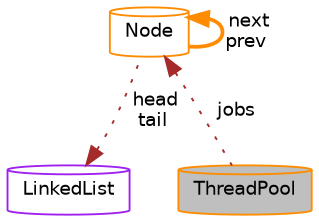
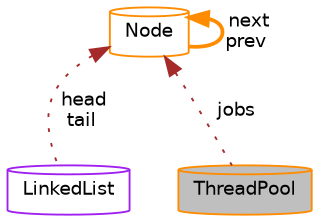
  digraph {
    node [color=darkorange fillcolor=white fontname=Helvetica fontsize=10 shape=cylinder style=filled]
    edge [color=brown dir=back fontname=Helvetica fontsize=10 labelfontname=Helvetica labelfontsize=10 style=dotted]
    n1 [fillcolor=grey75 fontcolor=black height=0.2 label=ThreadPool width=0.4]
    n2 [color=purple height=0.2 label=LinkedList width=0.4]
    n3 [height=0.2 label="Node" width=0.4]
    n3 -> n1 [label=" jobs"]
-   n2 -> n3 [label=" head\ntail"]
+   n3 -> n2 [label=" head\ntail"]
    n3 -> n3 [color=darkorange label=" next\nprev" style=bold]
  }
